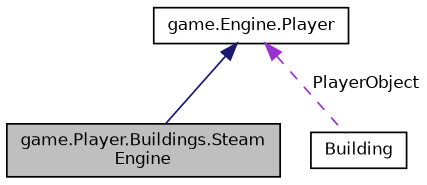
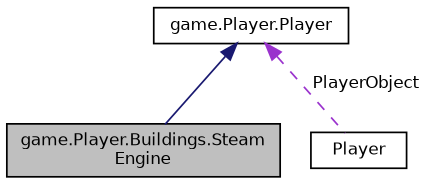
  digraph {
    node [color=black fillcolor=white fontname=Helvetica fontsize=10 shape=record style=filled]
    edge [dir=back fontname=Helvetica fontsize=10 labelfontname=Helvetica labelfontsize=10]
    n1 [fillcolor=grey75 fontcolor=black height=0.2 label="game.Player.Buildings.Steam\lEngine" width=0.4]
-   n2 [height=0.2 label=Building width=0.4]
-   n3 [height=0.2 label="game.Engine.Player" width=0.4]
+   n2 [height=0.2 label=Player width=0.4]
+   n3 [height=0.2 label="game.Player.Player" width=0.4]
    n3 -> n1 [color=midnightblue style=solid]
    n3 -> n2 [color=darkorchid3 label=" PlayerObject" style=dashed]
  }
